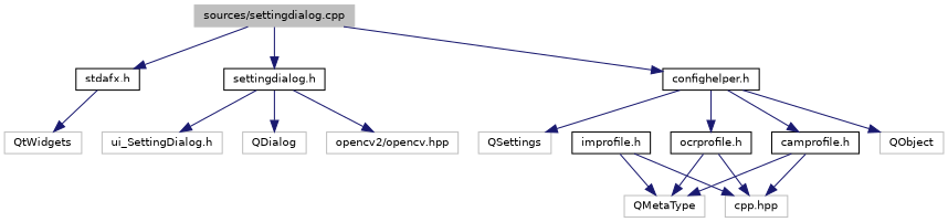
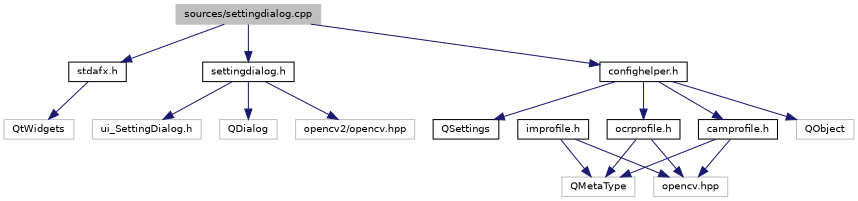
  digraph {
    node [color=grey75 fillcolor=white fontname=Helvetica fontsize=10 shape=record style=filled]
    edge [color=midnightblue fontname=Helvetica fontsize=10 labelfontname=Helvetica labelfontsize=10 style=solid]
    n1 [fillcolor=grey75 fontcolor=black height=0.2 label="sources/settingdialog.cpp" width=0.4]
    n2 [color=black height=0.2 label="stdafx.h" width=0.4]
    n3 [color=black height=0.2 label="settingdialog.h" width=0.4]
    n4 [color=black height=0.2 label="confighelper.h" width=0.4]
    n5 [height=0.2 label=QtWidgets width=0.4]
    n6 [height=0.2 label="ui_SettingDialog.h" width=0.4]
    n7 [height=0.2 label=QDialog width=0.4]
    n8 [height=0.2 label="opencv2/opencv.hpp" width=0.4]
    n9 [color=black height=0.2 label="camprofile.h" width=0.4]
    n10 [color=black height=0.2 label="ocrprofile.h" width=0.4]
    n11 [height=0.2 label=QObject width=0.4]
-   n12 [height=0.2 label=QSettings width=0.4]
+   n12 [color=black height=0.2 label=QSettings width=0.4]
    n13 [height=0.2 label=QMetaType width=0.4]
-   n14 [height=0.2 label="cpp.hpp" width=0.4]
+   n14 [height=0.2 label="opencv.hpp" width=0.4]
    n15 [color=black height=0.2 label="improfile.h" width=0.4]
    n1 -> n2
    n1 -> n3
    n1 -> n4
    n2 -> n5
    n3 -> n6
    n3 -> n7
    n3 -> n8
    n4 -> n9
    n4 -> n10
    n4 -> n11
    n4 -> n12
    n9 -> n13
    n9 -> n14
    n10 -> n13
    n10 -> n14
    n15 -> n13
    n15 -> n14
  }
